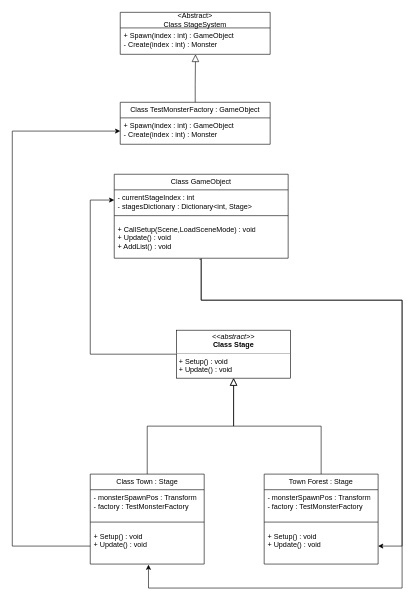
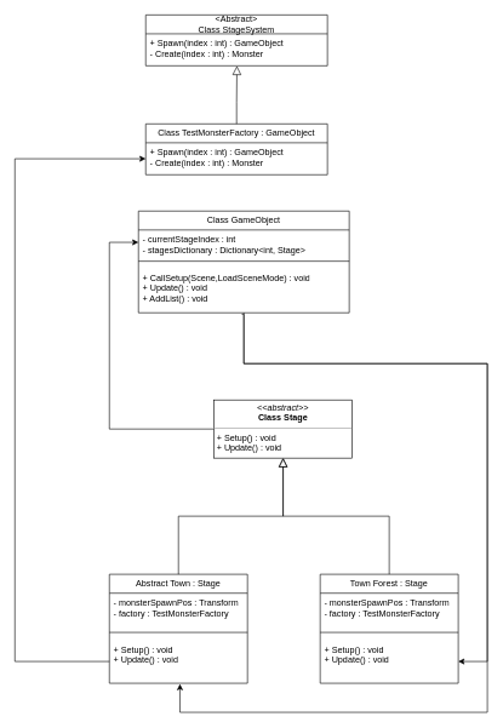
  <mxCell id="0" />
  <mxCell id="1" parent="0" />
  <mxCell id="2" value="&amp;lt;Abstract&amp;gt;&lt;br&gt;Class StageSystem" style="swimlane;fontStyle=0;childLayout=stackLayout;horizontal=1;startSize=26;fillColor=none;horizontalStack=0;resizeParent=1;resizeParentMax=0;resizeLast=0;collapsible=1;marginBottom=0;whiteSpace=wrap;html=1;" vertex="1" parent="1"><mxGeometry x="200" y="20" width="250" height="70" as="geometry" /></mxCell>
  <mxCell id="3" value="+ Spawn(index : int) : GameObject&lt;br&gt;- Create(index : int) : Monster" style="text;strokeColor=none;fillColor=none;align=left;verticalAlign=top;spacingLeft=4;spacingRight=4;overflow=hidden;rotatable=0;points=[[0,0.5],[1,0.5]];portConstraint=eastwest;whiteSpace=wrap;html=1;" vertex="1" parent="2"><mxGeometry y="26" width="250" height="44" as="geometry" /></mxCell>
  <mxCell id="4" value="Class TestMonsterFactory : GameObject" style="swimlane;fontStyle=0;childLayout=stackLayout;horizontal=1;startSize=26;fillColor=none;horizontalStack=0;resizeParent=1;resizeParentMax=0;resizeLast=0;collapsible=1;marginBottom=0;whiteSpace=wrap;html=1;" vertex="1" parent="1"><mxGeometry x="200" y="170" width="250" height="70" as="geometry" /></mxCell>
  <mxCell id="5" value="+ Spawn(index : int) : GameObject&lt;br&gt;- Create(index : int) : Monster" style="text;strokeColor=none;fillColor=none;align=left;verticalAlign=top;spacingLeft=4;spacingRight=4;overflow=hidden;rotatable=0;points=[[0,0.5],[1,0.5]];portConstraint=eastwest;whiteSpace=wrap;html=1;" vertex="1" parent="4"><mxGeometry y="26" width="250" height="44" as="geometry" /></mxCell>
  <mxCell id="6" value="" style="endArrow=block;endSize=10;endFill=0;shadow=0;strokeWidth=1;rounded=0;edgeStyle=elbowEdgeStyle;elbow=vertical;entryX=0.5;entryY=1;entryDx=0;entryDy=0;exitX=0.5;exitY=0;exitDx=0;exitDy=0;" edge="1" parent="1" source="10" target="8"><mxGeometry width="160" relative="1" as="geometry"><mxPoint x="270" y="790" as="sourcePoint" /><mxPoint x="370" y="688" as="targetPoint" /></mxGeometry></mxCell>
  <mxCell id="7" style="edgeStyle=orthogonalEdgeStyle;rounded=0;orthogonalLoop=1;jettySize=auto;html=1;" edge="1" parent="1" source="8" target="19"><mxGeometry relative="1" as="geometry"><Array as="points"><mxPoint x="150" y="590" /><mxPoint x="150" y="333" /></Array></mxGeometry></mxCell>
  <mxCell id="8" value="&lt;p style=&quot;margin:0px;margin-top:4px;text-align:center;&quot;&gt;&lt;i&gt;&amp;lt;&amp;lt;abstract&amp;gt;&amp;gt;&lt;/i&gt;&lt;br&gt;&lt;b&gt;Class Stage&lt;/b&gt;&lt;/p&gt;&lt;hr size=&quot;1&quot;&gt;&lt;p style=&quot;margin:0px;margin-left:4px;&quot;&gt;&lt;/p&gt;&lt;p style=&quot;margin:0px;margin-left:4px;&quot;&gt;+ Setup() : void&lt;br&gt;+ Update() : void&lt;/p&gt;" style="verticalAlign=top;align=left;overflow=fill;fontSize=12;fontFamily=Helvetica;html=1;whiteSpace=wrap;" vertex="1" parent="1"><mxGeometry x="294" y="550" width="190" height="80" as="geometry" /></mxCell>
  <mxCell id="9" value="" style="endArrow=block;endSize=10;endFill=0;shadow=0;strokeWidth=1;rounded=0;edgeStyle=elbowEdgeStyle;elbow=vertical;entryX=0.5;entryY=1;entryDx=0;entryDy=0;exitX=0.5;exitY=0;exitDx=0;exitDy=0;" edge="1" parent="1" source="14" target="8"><mxGeometry width="160" relative="1" as="geometry"><mxPoint x="480" y="790" as="sourcePoint" /><mxPoint x="385" y="700" as="targetPoint" /></mxGeometry></mxCell>
- <mxCell id="10" value="Class Town : Stage" style="swimlane;fontStyle=0;childLayout=stackLayout;horizontal=1;startSize=26;fillColor=none;horizontalStack=0;resizeParent=1;resizeParentMax=0;resizeLast=0;collapsible=1;marginBottom=0;whiteSpace=wrap;html=1;" vertex="1" parent="1"><mxGeometry x="150" y="790" width="190" height="150" as="geometry" /></mxCell>
+ <mxCell id="10" value="Abstract Town : Stage" style="swimlane;fontStyle=0;childLayout=stackLayout;horizontal=1;startSize=26;fillColor=none;horizontalStack=0;resizeParent=1;resizeParentMax=0;resizeLast=0;collapsible=1;marginBottom=0;whiteSpace=wrap;html=1;" vertex="1" parent="1"><mxGeometry x="150" y="790" width="190" height="150" as="geometry" /></mxCell>
  <mxCell id="11" value="- monsterSpawnPos : Transform&lt;br&gt;- factory : TestMonsterFactory" style="text;strokeColor=none;fillColor=none;align=left;verticalAlign=top;spacingLeft=4;spacingRight=4;overflow=hidden;rotatable=0;points=[[0,0.5],[1,0.5]];portConstraint=eastwest;whiteSpace=wrap;html=1;" vertex="1" parent="10"><mxGeometry y="26" width="190" height="44" as="geometry" /></mxCell>
  <mxCell id="12" value="" style="line;strokeWidth=1;fillColor=none;align=left;verticalAlign=middle;spacingTop=-1;spacingLeft=3;spacingRight=3;rotatable=0;labelPosition=right;points=[];portConstraint=eastwest;strokeColor=inherit;" vertex="1" parent="10"><mxGeometry y="70" width="190" height="20" as="geometry" /></mxCell>
  <mxCell id="13" value="+ Setup() : void&lt;br style=&quot;border-color: var(--border-color);&quot;&gt;+ Update() : void" style="text;strokeColor=none;fillColor=none;align=left;verticalAlign=top;spacingLeft=4;spacingRight=4;overflow=hidden;rotatable=0;points=[[0,0.5],[1,0.5]];portConstraint=eastwest;whiteSpace=wrap;html=1;" vertex="1" parent="10"><mxGeometry y="90" width="190" height="60" as="geometry" /></mxCell>
  <mxCell id="14" value="Town Forest : Stage" style="swimlane;fontStyle=0;childLayout=stackLayout;horizontal=1;startSize=26;fillColor=none;horizontalStack=0;resizeParent=1;resizeParentMax=0;resizeLast=0;collapsible=1;marginBottom=0;whiteSpace=wrap;html=1;" vertex="1" parent="1"><mxGeometry x="440" y="790" width="190" height="150" as="geometry" /></mxCell>
  <mxCell id="15" value="- monsterSpawnPos : Transform&lt;br&gt;- factory : TestMonsterFactory" style="text;strokeColor=none;fillColor=none;align=left;verticalAlign=top;spacingLeft=4;spacingRight=4;overflow=hidden;rotatable=0;points=[[0,0.5],[1,0.5]];portConstraint=eastwest;whiteSpace=wrap;html=1;" vertex="1" parent="14"><mxGeometry y="26" width="190" height="44" as="geometry" /></mxCell>
  <mxCell id="16" value="" style="line;strokeWidth=1;fillColor=none;align=left;verticalAlign=middle;spacingTop=-1;spacingLeft=3;spacingRight=3;rotatable=0;labelPosition=right;points=[];portConstraint=eastwest;strokeColor=inherit;" vertex="1" parent="14"><mxGeometry y="70" width="190" height="20" as="geometry" /></mxCell>
  <mxCell id="17" value="+ Setup() : void&lt;br style=&quot;border-color: var(--border-color);&quot;&gt;+ Update() : void" style="text;strokeColor=none;fillColor=none;align=left;verticalAlign=top;spacingLeft=4;spacingRight=4;overflow=hidden;rotatable=0;points=[[0,0.5],[1,0.5]];portConstraint=eastwest;whiteSpace=wrap;html=1;" vertex="1" parent="14"><mxGeometry y="90" width="190" height="60" as="geometry" /></mxCell>
  <mxCell id="18" value="Class GameObject" style="swimlane;fontStyle=0;childLayout=stackLayout;horizontal=1;startSize=26;fillColor=none;horizontalStack=0;resizeParent=1;resizeParentMax=0;resizeLast=0;collapsible=1;marginBottom=0;whiteSpace=wrap;html=1;" vertex="1" parent="1"><mxGeometry x="190" y="290" width="290" height="140" as="geometry" /></mxCell>
  <mxCell id="19" value="- currentStageIndex : int&lt;br&gt;- stagesDictionary : Dictionary&amp;lt;int, Stage&amp;gt;&lt;br&gt;" style="text;strokeColor=none;fillColor=none;align=left;verticalAlign=top;spacingLeft=4;spacingRight=4;overflow=hidden;rotatable=0;points=[[0,0.5],[1,0.5]];portConstraint=eastwest;whiteSpace=wrap;html=1;" vertex="1" parent="18"><mxGeometry y="26" width="290" height="34" as="geometry" /></mxCell>
  <mxCell id="20" value="" style="line;strokeWidth=1;fillColor=none;align=left;verticalAlign=middle;spacingTop=-1;spacingLeft=3;spacingRight=3;rotatable=0;labelPosition=right;points=[];portConstraint=eastwest;strokeColor=inherit;" vertex="1" parent="18"><mxGeometry y="60" width="290" height="18" as="geometry" /></mxCell>
  <mxCell id="21" value="+ CallSetup(Scene,LoadSceneMode) : void&lt;br&gt;+ Update() : void&lt;br&gt;+ AddList() : void" style="text;strokeColor=none;fillColor=none;align=left;verticalAlign=top;spacingLeft=4;spacingRight=4;overflow=hidden;rotatable=0;points=[[0,0.5],[1,0.5]];portConstraint=eastwest;whiteSpace=wrap;html=1;" vertex="1" parent="18"><mxGeometry y="78" width="290" height="62" as="geometry" /></mxCell>
  <mxCell id="22" style="edgeStyle=orthogonalEdgeStyle;rounded=0;orthogonalLoop=1;jettySize=auto;html=1;" edge="1" parent="1" source="21" target="17"><mxGeometry relative="1" as="geometry"><Array as="points"><mxPoint x="335" y="500" /><mxPoint x="670" y="500" /><mxPoint x="670" y="910" /></Array></mxGeometry></mxCell>
  <mxCell id="23" style="edgeStyle=orthogonalEdgeStyle;rounded=0;orthogonalLoop=1;jettySize=auto;html=1;exitX=0.49;exitY=1.032;exitDx=0;exitDy=0;exitPerimeter=0;entryX=0.511;entryY=1.017;entryDx=0;entryDy=0;entryPerimeter=0;" edge="1" parent="1" source="21" target="13"><mxGeometry relative="1" as="geometry"><mxPoint x="345" y="440" as="sourcePoint" /><mxPoint x="640" y="920" as="targetPoint" /><Array as="points"><mxPoint x="335" y="432" /><mxPoint x="335" y="500" /><mxPoint x="670" y="500" /><mxPoint x="670" y="980" /><mxPoint x="247" y="980" /></Array></mxGeometry></mxCell>
  <mxCell id="24" value="" style="endArrow=block;endSize=10;endFill=0;shadow=0;strokeWidth=1;rounded=0;edgeStyle=elbowEdgeStyle;elbow=vertical;entryX=0.502;entryY=1.003;entryDx=0;entryDy=0;entryPerimeter=0;exitX=0.5;exitY=0;exitDx=0;exitDy=0;" edge="1" parent="1" source="4" target="3"><mxGeometry width="160" relative="1" as="geometry"><mxPoint x="370" y="130" as="sourcePoint" /><mxPoint x="409" y="760" as="targetPoint" /><Array as="points"><mxPoint x="320" y="140" /></Array></mxGeometry></mxCell>
  <mxCell id="25" style="edgeStyle=orthogonalEdgeStyle;rounded=0;orthogonalLoop=1;jettySize=auto;html=1;exitX=0;exitY=0.5;exitDx=0;exitDy=0;entryX=0;entryY=0.5;entryDx=0;entryDy=0;" edge="1" parent="1" source="13" target="5"><mxGeometry relative="1" as="geometry"><mxPoint x="150" y="230" as="targetPoint" /><Array as="points"><mxPoint x="20" y="910" /><mxPoint x="20" y="218" /></Array></mxGeometry></mxCell>
